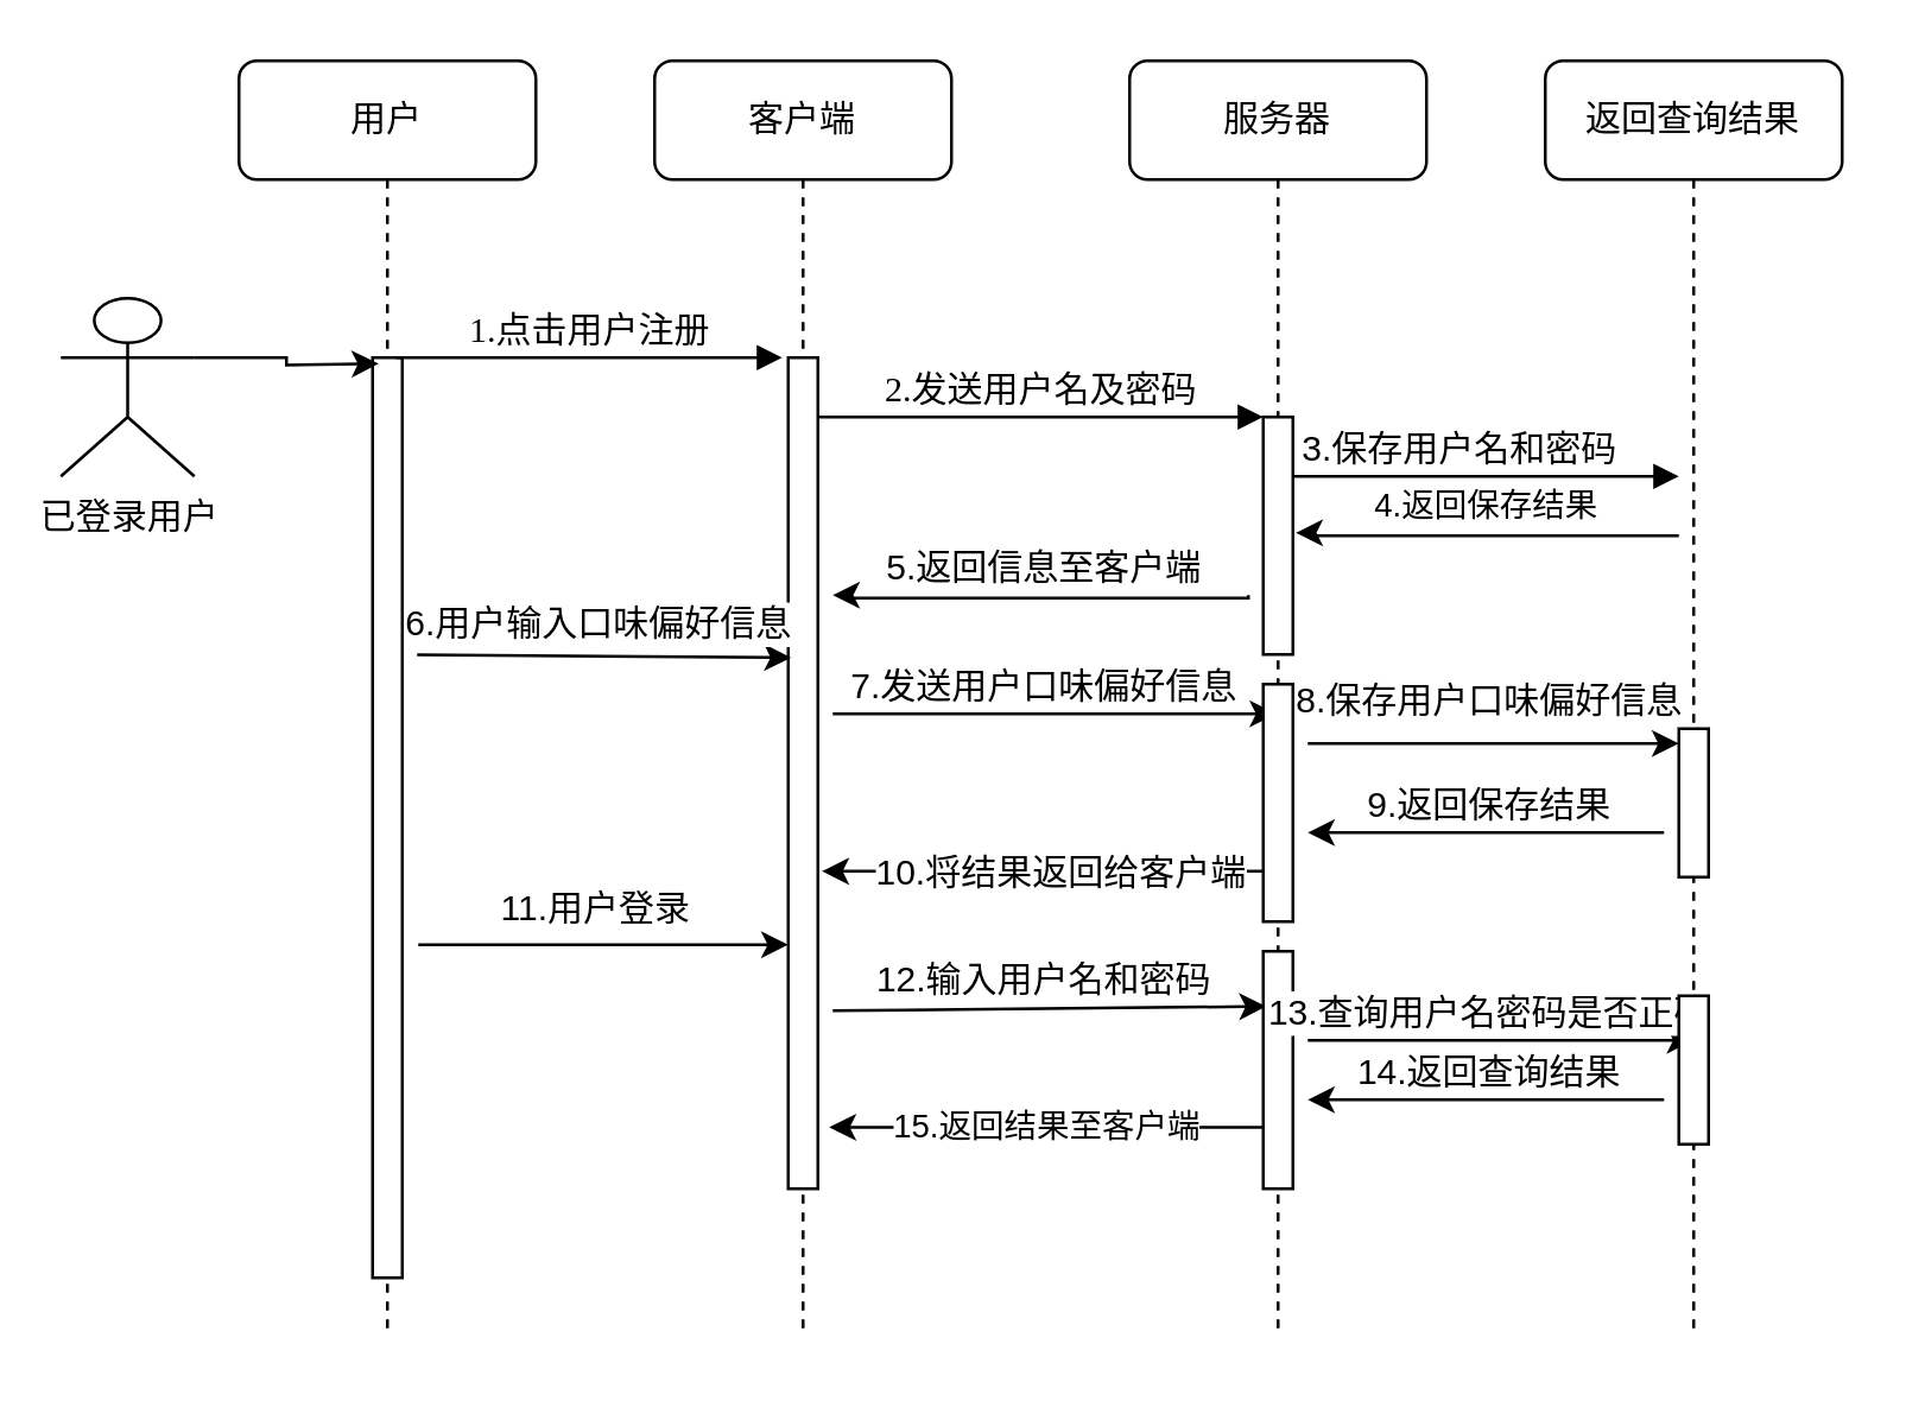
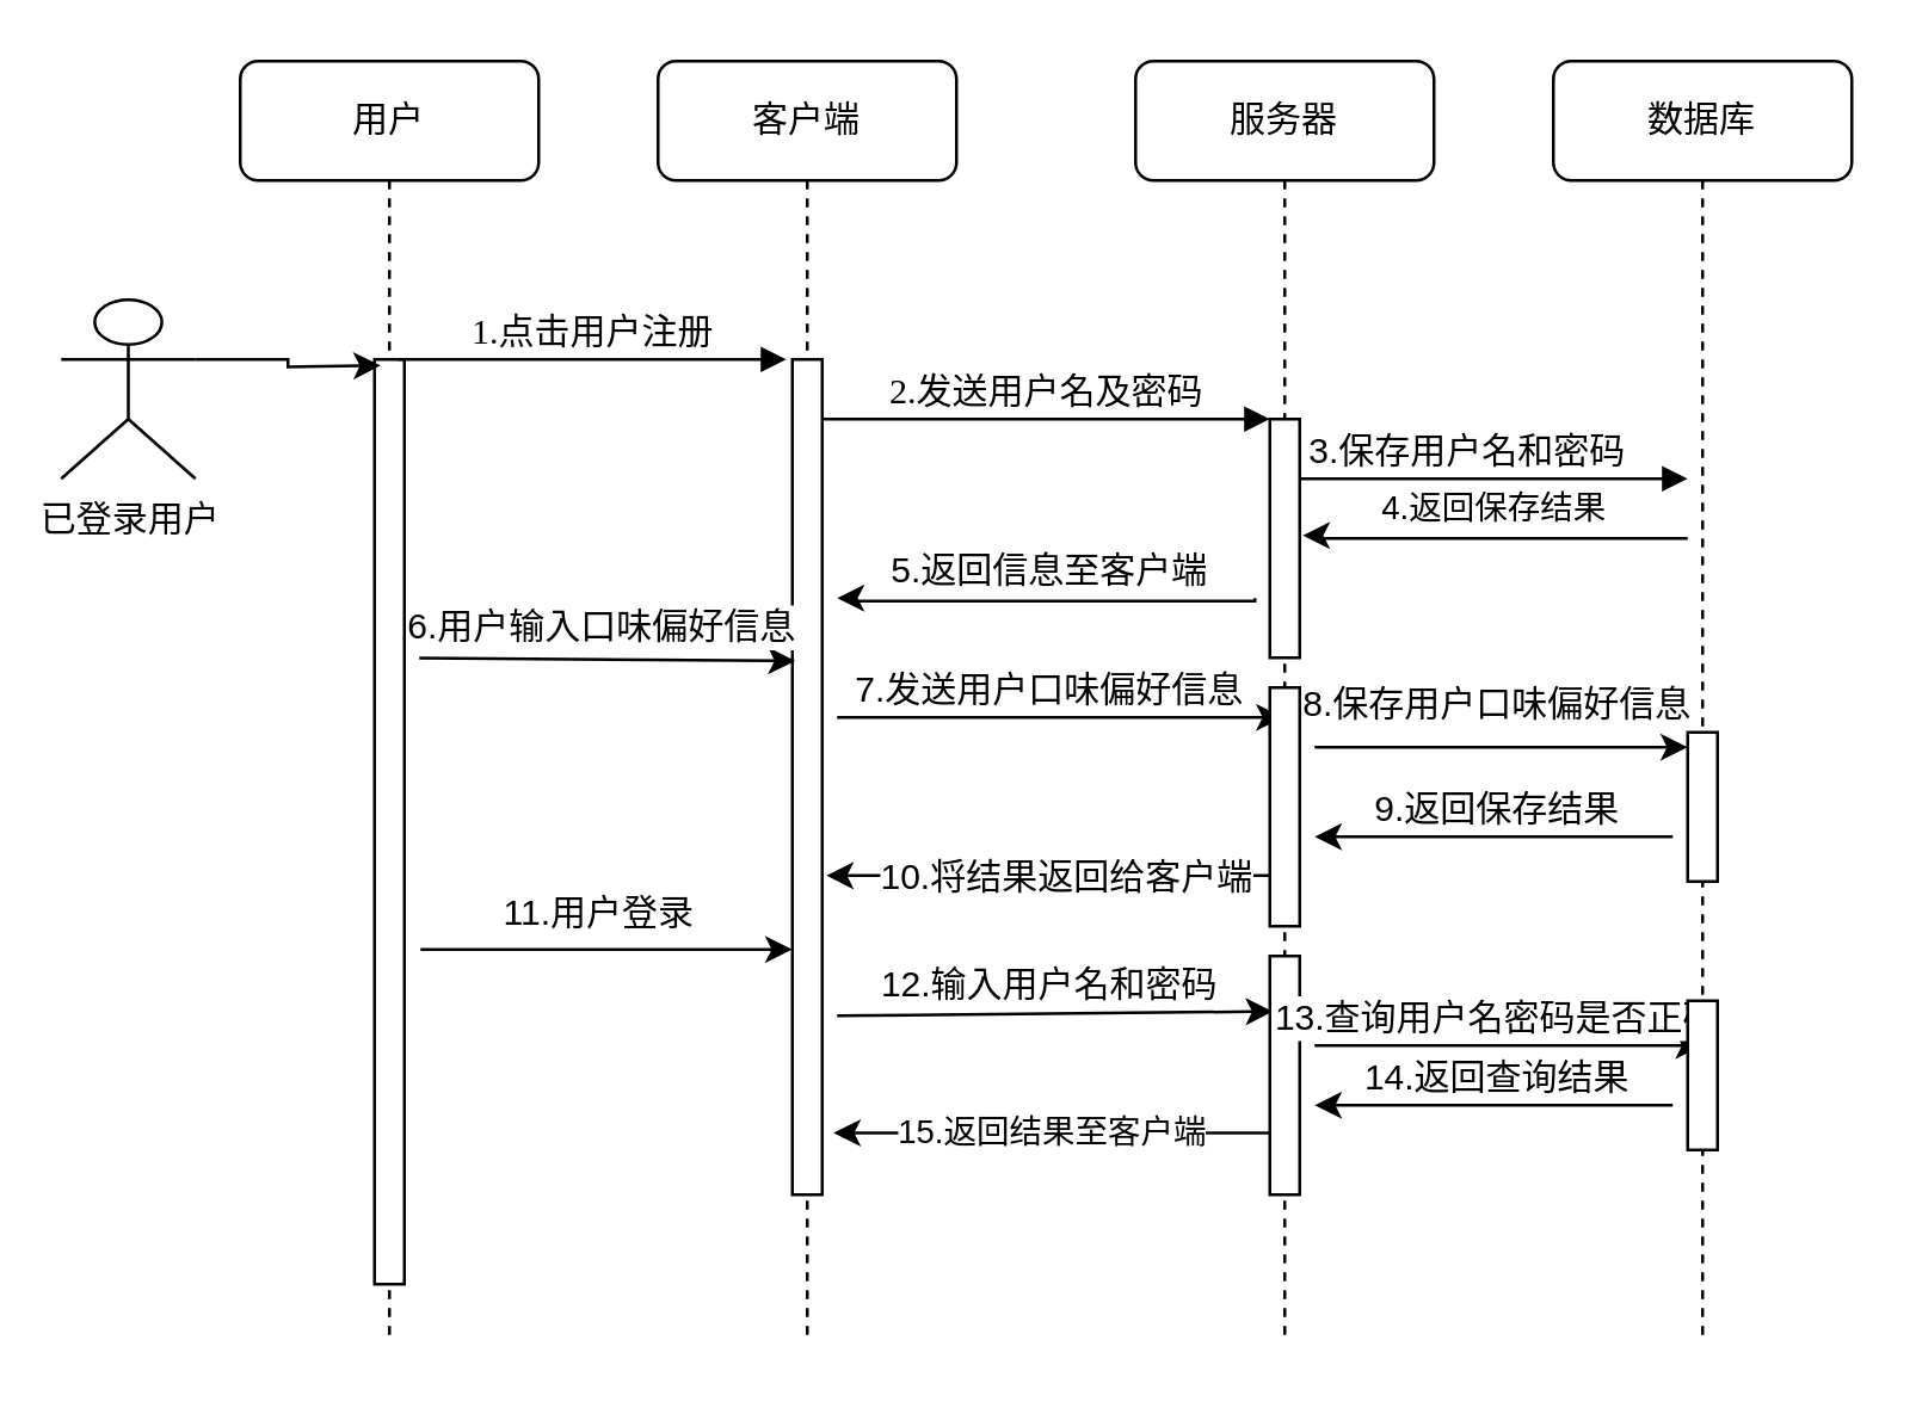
  <mxCell id="0" />
  <mxCell id="1" parent="0" />
  <mxCell id="2" value="客户端" style="shape=umlLifeline;perimeter=lifelinePerimeter;whiteSpace=wrap;html=1;container=1;collapsible=0;recursiveResize=0;outlineConnect=0;rounded=1;shadow=0;comic=0;labelBackgroundColor=none;strokeWidth=1;fontFamily=Verdana;fontSize=12;align=center;" vertex="1" parent="1"><mxGeometry x="220" y="20" width="100" height="430" as="geometry" /></mxCell>
  <mxCell id="3" value="" style="html=1;points=[];perimeter=orthogonalPerimeter;rounded=0;shadow=0;comic=0;labelBackgroundColor=none;strokeWidth=1;fontFamily=Verdana;fontSize=12;align=center;" vertex="1" parent="2"><mxGeometry x="45" y="100" width="10" height="280" as="geometry" /></mxCell>
  <mxCell id="4" value="" style="endArrow=classic;html=1;" edge="1" parent="2" target="8"><mxGeometry width="50" height="50" relative="1" as="geometry"><mxPoint x="60" y="220" as="sourcePoint" /><mxPoint x="100" y="190" as="targetPoint" /></mxGeometry></mxCell>
  <mxCell id="5" value="7.发送用户口味偏好信息" style="text;html=1;align=center;verticalAlign=middle;resizable=0;points=[];;labelBackgroundColor=#ffffff;" vertex="1" connectable="0" parent="4"><mxGeometry x="-0.604" y="1" relative="1" as="geometry"><mxPoint x="40" y="-9" as="offset" /></mxGeometry></mxCell>
  <mxCell id="6" value="" style="endArrow=classic;html=1;entryX=0.1;entryY=0.232;entryDx=0;entryDy=0;entryPerimeter=0;" edge="1" parent="2" target="10"><mxGeometry width="50" height="50" relative="1" as="geometry"><mxPoint x="60" y="320" as="sourcePoint" /><mxPoint x="120" y="300" as="targetPoint" /></mxGeometry></mxCell>
  <mxCell id="7" value="12.输入用户名和密码" style="text;html=1;align=center;verticalAlign=middle;resizable=0;points=[];;labelBackgroundColor=#ffffff;" vertex="1" connectable="0" parent="6"><mxGeometry x="-0.239" y="-3" relative="1" as="geometry"><mxPoint x="14" y="-12.5" as="offset" /></mxGeometry></mxCell>
  <mxCell id="8" value="服务器" style="shape=umlLifeline;perimeter=lifelinePerimeter;whiteSpace=wrap;html=1;container=1;collapsible=0;recursiveResize=0;outlineConnect=0;rounded=1;shadow=0;comic=0;labelBackgroundColor=none;strokeWidth=1;fontFamily=Verdana;fontSize=12;align=center;" vertex="1" parent="1"><mxGeometry x="380" y="20" width="100" height="430" as="geometry" /></mxCell>
  <mxCell id="9" value="" style="html=1;points=[];perimeter=orthogonalPerimeter;rounded=0;shadow=0;comic=0;labelBackgroundColor=none;strokeWidth=1;fontFamily=Verdana;fontSize=12;align=center;" vertex="1" parent="8"><mxGeometry x="45" y="120" width="10" height="80" as="geometry" /></mxCell>
  <mxCell id="10" value="" style="html=1;points=[];perimeter=orthogonalPerimeter;rounded=0;shadow=0;comic=0;labelBackgroundColor=none;strokeWidth=1;fontFamily=Verdana;fontSize=12;align=center;" vertex="1" parent="8"><mxGeometry x="45" y="300" width="10" height="80" as="geometry" /></mxCell>
  <mxCell id="11" value="" style="endArrow=classic;html=1;entryX=0.5;entryY=0.3;entryDx=0;entryDy=0;entryPerimeter=0;" edge="1" parent="8" target="15"><mxGeometry width="50" height="50" relative="1" as="geometry"><mxPoint x="60" y="330" as="sourcePoint" /><mxPoint x="110" y="300" as="targetPoint" /></mxGeometry></mxCell>
  <mxCell id="12" value="13.查询用户名密码是否正确" style="text;html=1;align=center;verticalAlign=middle;resizable=0;points=[];;labelBackgroundColor=#ffffff;" vertex="1" connectable="0" parent="11"><mxGeometry x="-0.514" y="-1" relative="1" as="geometry"><mxPoint x="28" y="-11" as="offset" /></mxGeometry></mxCell>
- <mxCell id="13" value="返回查询结果" style="shape=umlLifeline;perimeter=lifelinePerimeter;whiteSpace=wrap;html=1;container=1;collapsible=0;recursiveResize=0;outlineConnect=0;rounded=1;shadow=0;comic=0;labelBackgroundColor=none;strokeWidth=1;fontFamily=Verdana;fontSize=12;align=center;" vertex="1" parent="1"><mxGeometry x="520" y="20" width="100" height="430" as="geometry" /></mxCell>
+ <mxCell id="13" value="数据库" style="shape=umlLifeline;perimeter=lifelinePerimeter;whiteSpace=wrap;html=1;container=1;collapsible=0;recursiveResize=0;outlineConnect=0;rounded=1;shadow=0;comic=0;labelBackgroundColor=none;strokeWidth=1;fontFamily=Verdana;fontSize=12;align=center;" vertex="1" parent="1"><mxGeometry x="520" y="20" width="100" height="430" as="geometry" /></mxCell>
  <mxCell id="14" value="" style="html=1;points=[];perimeter=orthogonalPerimeter;rounded=0;shadow=0;comic=0;labelBackgroundColor=none;strokeWidth=1;fontFamily=Verdana;fontSize=12;align=center;" vertex="1" parent="13"><mxGeometry x="45" y="225" width="10" height="50" as="geometry" /></mxCell>
  <mxCell id="15" value="" style="html=1;points=[];perimeter=orthogonalPerimeter;rounded=0;shadow=0;comic=0;labelBackgroundColor=none;strokeWidth=1;fontFamily=Verdana;fontSize=12;align=center;" vertex="1" parent="13"><mxGeometry x="45" y="315" width="10" height="50" as="geometry" /></mxCell>
  <mxCell id="16" value="用户" style="shape=umlLifeline;perimeter=lifelinePerimeter;whiteSpace=wrap;html=1;container=1;collapsible=0;recursiveResize=0;outlineConnect=0;rounded=1;shadow=0;comic=0;labelBackgroundColor=none;strokeWidth=1;fontFamily=Verdana;fontSize=12;align=center;" vertex="1" parent="1"><mxGeometry x="80" y="20" width="100" height="430" as="geometry" /></mxCell>
  <mxCell id="17" value="" style="html=1;points=[];perimeter=orthogonalPerimeter;rounded=0;shadow=0;comic=0;labelBackgroundColor=none;strokeWidth=1;fontFamily=Verdana;fontSize=12;align=center;" vertex="1" parent="16"><mxGeometry x="45" y="100" width="10" height="310" as="geometry" /></mxCell>
  <mxCell id="18" value="4.返回保存结果" style="edgeStyle=orthogonalEdgeStyle;rounded=0;orthogonalLoop=1;jettySize=auto;html=1;" edge="1" parent="1"><mxGeometry x="0.939" y="-61" relative="1" as="geometry"><Array as="points"><mxPoint x="440" y="180" /><mxPoint x="440" y="179" /></Array><mxPoint x="436" y="179" as="targetPoint" /><mxPoint x="60" y="52" as="offset" /><mxPoint x="565" y="180" as="sourcePoint" /></mxGeometry></mxCell>
  <mxCell id="19" value="" style="html=1;verticalAlign=bottom;endArrow=block;labelBackgroundColor=none;fontFamily=Verdana;fontSize=12;edgeStyle=elbowEdgeStyle;elbow=vertical;" edge="1" parent="1" source="9"><mxGeometry relative="1" as="geometry"><mxPoint x="490" y="160" as="sourcePoint" /><Array as="points"><mxPoint x="440" y="160" /></Array><mxPoint x="565" y="160" as="targetPoint" /></mxGeometry></mxCell>
  <mxCell id="20" value="3.保存用户名和密码" style="text;html=1;align=center;verticalAlign=middle;resizable=0;points=[];;labelBackgroundColor=#ffffff;" vertex="1" connectable="0" parent="19"><mxGeometry x="-0.406" relative="1" as="geometry"><mxPoint x="16" y="-10" as="offset" /></mxGeometry></mxCell>
  <mxCell id="21" value="1.点击用户注册" style="html=1;verticalAlign=bottom;endArrow=block;entryX=0;entryY=0;labelBackgroundColor=none;fontFamily=Verdana;fontSize=12;edgeStyle=elbowEdgeStyle;elbow=vertical;" edge="1" parent="1"><mxGeometry relative="1" as="geometry"><mxPoint x="133" y="120" as="sourcePoint" /><mxPoint x="263" y="120" as="targetPoint" /></mxGeometry></mxCell>
  <mxCell id="22" value="2.发送用户名及密码" style="html=1;verticalAlign=bottom;endArrow=block;entryX=0;entryY=0;labelBackgroundColor=none;fontFamily=Verdana;fontSize=12;edgeStyle=elbowEdgeStyle;elbow=vertical;" edge="1" parent="1" source="3" target="9"><mxGeometry relative="1" as="geometry"><mxPoint x="350" y="140" as="sourcePoint" /></mxGeometry></mxCell>
  <mxCell id="23" style="edgeStyle=orthogonalEdgeStyle;rounded=0;orthogonalLoop=1;jettySize=auto;html=1;exitX=1;exitY=0.333;exitDx=0;exitDy=0;exitPerimeter=0;" edge="1" parent="1" source="24"><mxGeometry relative="1" as="geometry"><mxPoint x="127" y="122" as="targetPoint" /></mxGeometry></mxCell>
  <mxCell id="24" value="已登录用户" style="shape=umlActor;verticalLabelPosition=bottom;labelBackgroundColor=#ffffff;verticalAlign=top;html=1;outlineConnect=0;" vertex="1" parent="1"><mxGeometry x="20" y="100" width="45" height="60" as="geometry" /></mxCell>
  <mxCell id="25" value="" style="endArrow=classic;html=1;entryX=1.14;entryY=0.618;entryDx=0;entryDy=0;entryPerimeter=0;" edge="1" parent="1" source="31" target="3"><mxGeometry width="50" height="50" relative="1" as="geometry"><mxPoint x="420" y="350" as="sourcePoint" /><mxPoint x="50" y="620" as="targetPoint" /></mxGeometry></mxCell>
  <mxCell id="26" value="&lt;div&gt;10.将结果返回给客户端&lt;/div&gt;" style="text;html=1;align=left;verticalAlign=middle;resizable=0;points=[];;labelBackgroundColor=#ffffff;" vertex="1" connectable="0" parent="25"><mxGeometry x="0.291" y="-4" relative="1" as="geometry"><mxPoint x="-36" y="4" as="offset" /></mxGeometry></mxCell>
  <mxCell id="27" value="" style="edgeStyle=orthogonalEdgeStyle;rounded=0;orthogonalLoop=1;jettySize=auto;html=1;entryX=1.06;entryY=0.133;entryDx=0;entryDy=0;entryPerimeter=0;" edge="1" parent="1"><mxGeometry x="1" y="67" relative="1" as="geometry"><Array as="points"><mxPoint x="420" y="201" /><mxPoint x="284" y="201" /><mxPoint x="284" y="200" /></Array><mxPoint x="420" y="200" as="sourcePoint" /><mxPoint x="280" y="200" as="targetPoint" /><mxPoint x="-30" y="-7" as="offset" /></mxGeometry></mxCell>
  <mxCell id="28" value="5.返回信息至客户端" style="text;html=1;align=center;verticalAlign=middle;resizable=0;points=[];;labelBackgroundColor=#ffffff;" vertex="1" connectable="0" parent="27"><mxGeometry x="0.203" y="2" relative="1" as="geometry"><mxPoint x="14" y="-13" as="offset" /></mxGeometry></mxCell>
  <mxCell id="29" value="" style="endArrow=classic;html=1;exitX=1.5;exitY=0.323;exitDx=0;exitDy=0;exitPerimeter=0;entryX=0.1;entryY=0.361;entryDx=0;entryDy=0;entryPerimeter=0;" edge="1" parent="1" source="17" target="3"><mxGeometry width="50" height="50" relative="1" as="geometry"><mxPoint x="150" y="260" as="sourcePoint" /><mxPoint x="200" y="210" as="targetPoint" /></mxGeometry></mxCell>
  <mxCell id="30" value="6.用户输入口味偏好信息" style="text;html=1;align=center;verticalAlign=middle;resizable=0;points=[];;labelBackgroundColor=#ffffff;" vertex="1" connectable="0" parent="29"><mxGeometry x="-0.514" y="2" relative="1" as="geometry"><mxPoint x="29" y="-8.5" as="offset" /></mxGeometry></mxCell>
  <mxCell id="31" value="" style="html=1;points=[];perimeter=orthogonalPerimeter;rounded=0;shadow=0;comic=0;labelBackgroundColor=none;strokeWidth=1;fontFamily=Verdana;fontSize=12;align=center;" vertex="1" parent="1"><mxGeometry x="425" y="230" width="10" height="80" as="geometry" /></mxCell>
  <mxCell id="32" value="" style="endArrow=classic;html=1;exitX=1.5;exitY=0.25;exitDx=0;exitDy=0;exitPerimeter=0;" edge="1" parent="1" source="31" target="14"><mxGeometry width="50" height="50" relative="1" as="geometry"><mxPoint x="460" y="280" as="sourcePoint" /><mxPoint x="510" y="230" as="targetPoint" /></mxGeometry></mxCell>
  <mxCell id="33" value="8.保存用户口味偏好信息" style="text;html=1;align=center;verticalAlign=middle;resizable=0;points=[];;labelBackgroundColor=#ffffff;" vertex="1" connectable="0" parent="32"><mxGeometry x="-0.222" y="-1" relative="1" as="geometry"><mxPoint x="11" y="-16" as="offset" /></mxGeometry></mxCell>
  <mxCell id="34" value="" style="endArrow=classic;html=1;" edge="1" parent="1"><mxGeometry width="50" height="50" relative="1" as="geometry"><mxPoint x="560" y="280" as="sourcePoint" /><mxPoint x="440" y="280" as="targetPoint" /></mxGeometry></mxCell>
  <mxCell id="35" value="9.返回保存结果" style="text;html=1;align=center;verticalAlign=middle;resizable=0;points=[];;labelBackgroundColor=#ffffff;" vertex="1" connectable="0" parent="34"><mxGeometry x="0.623" relative="1" as="geometry"><mxPoint x="37" y="-10" as="offset" /></mxGeometry></mxCell>
  <mxCell id="36" value="" style="endArrow=classic;html=1;exitX=1.54;exitY=0.638;exitDx=0;exitDy=0;exitPerimeter=0;" edge="1" parent="1" source="17" target="3"><mxGeometry width="50" height="50" relative="1" as="geometry"><mxPoint x="30" y="330" as="sourcePoint" /><mxPoint x="80" y="280" as="targetPoint" /></mxGeometry></mxCell>
  <mxCell id="37" value="11.用户登录" style="text;html=1;align=center;verticalAlign=middle;resizable=0;points=[];;labelBackgroundColor=#ffffff;" vertex="1" connectable="0" parent="36"><mxGeometry x="-0.339" y="1" relative="1" as="geometry"><mxPoint x="18.5" y="-11" as="offset" /></mxGeometry></mxCell>
  <mxCell id="38" value="" style="endArrow=classic;html=1;" edge="1" parent="1"><mxGeometry width="50" height="50" relative="1" as="geometry"><mxPoint x="560" y="370" as="sourcePoint" /><mxPoint x="440" y="370" as="targetPoint" /></mxGeometry></mxCell>
  <mxCell id="39" value="14.返回查询结果" style="text;html=1;align=center;verticalAlign=middle;resizable=0;points=[];;labelBackgroundColor=#ffffff;" vertex="1" connectable="0" parent="38"><mxGeometry x="0.207" y="2" relative="1" as="geometry"><mxPoint x="12" y="-12" as="offset" /></mxGeometry></mxCell>
  <mxCell id="40" value="15.返回结果至客户端" style="endArrow=classic;html=1;entryX=1.38;entryY=0.926;entryDx=0;entryDy=0;entryPerimeter=0;" edge="1" parent="1" source="10" target="3"><mxGeometry width="50" height="50" relative="1" as="geometry"><mxPoint x="330" y="430" as="sourcePoint" /><mxPoint x="380" y="380" as="targetPoint" /></mxGeometry></mxCell>
